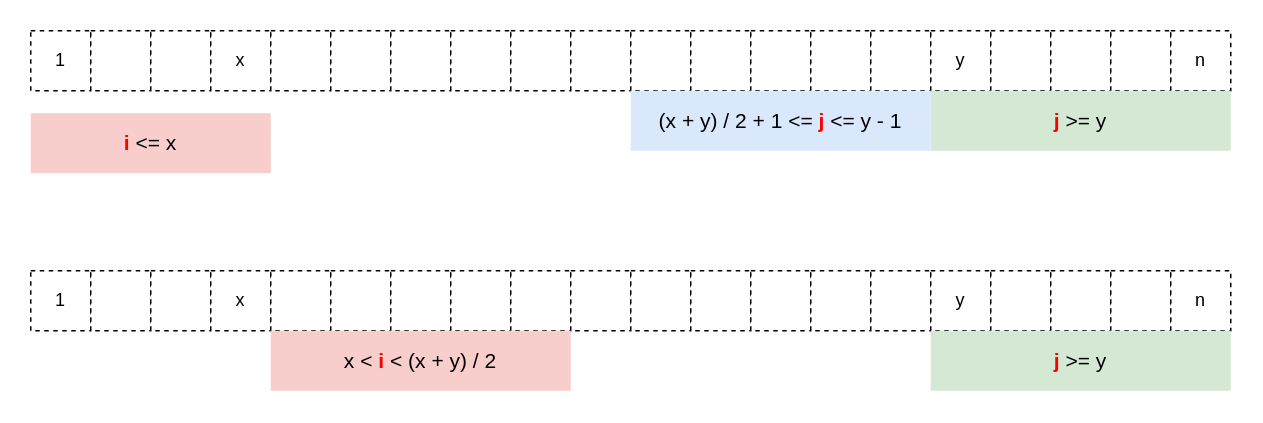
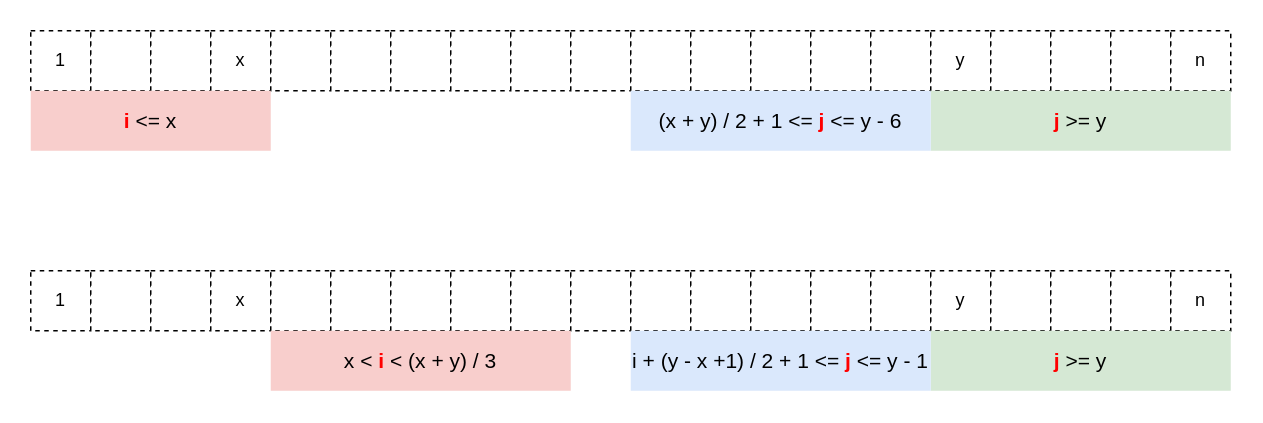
  <mxCell id="0" />
  <mxCell id="1" parent="0" />
  <mxCell id="2" value="1" style="rounded=0;whiteSpace=wrap;html=1;dashed=1;" vertex="1" parent="1"><mxGeometry x="20" y="20" width="40" height="40" as="geometry" /></mxCell>
  <mxCell id="3" value="" style="rounded=0;whiteSpace=wrap;html=1;dashed=1;" vertex="1" parent="1"><mxGeometry x="60" y="20" width="40" height="40" as="geometry" /></mxCell>
  <mxCell id="4" value="" style="rounded=0;whiteSpace=wrap;html=1;dashed=1;" vertex="1" parent="1"><mxGeometry x="100" y="20" width="40" height="40" as="geometry" /></mxCell>
  <mxCell id="5" value="x" style="rounded=0;whiteSpace=wrap;html=1;dashed=1;" vertex="1" parent="1"><mxGeometry x="140" y="20" width="40" height="40" as="geometry" /></mxCell>
  <mxCell id="6" value="" style="rounded=0;whiteSpace=wrap;html=1;dashed=1;" vertex="1" parent="1"><mxGeometry x="180" y="20" width="40" height="40" as="geometry" /></mxCell>
  <mxCell id="7" value="" style="rounded=0;whiteSpace=wrap;html=1;dashed=1;" vertex="1" parent="1"><mxGeometry x="220" y="20" width="40" height="40" as="geometry" /></mxCell>
  <mxCell id="8" value="" style="rounded=0;whiteSpace=wrap;html=1;dashed=1;" vertex="1" parent="1"><mxGeometry x="260" y="20" width="40" height="40" as="geometry" /></mxCell>
  <mxCell id="9" value="" style="rounded=0;whiteSpace=wrap;html=1;dashed=1;" vertex="1" parent="1"><mxGeometry x="300" y="20" width="40" height="40" as="geometry" /></mxCell>
  <mxCell id="10" value="" style="rounded=0;whiteSpace=wrap;html=1;dashed=1;" vertex="1" parent="1"><mxGeometry x="340" y="20" width="40" height="40" as="geometry" /></mxCell>
  <mxCell id="11" value="" style="rounded=0;whiteSpace=wrap;html=1;dashed=1;" vertex="1" parent="1"><mxGeometry x="380" y="20" width="40" height="40" as="geometry" /></mxCell>
  <mxCell id="12" value="" style="rounded=0;whiteSpace=wrap;html=1;dashed=1;" vertex="1" parent="1"><mxGeometry x="420" y="20" width="40" height="40" as="geometry" /></mxCell>
  <mxCell id="13" value="" style="rounded=0;whiteSpace=wrap;html=1;dashed=1;" vertex="1" parent="1"><mxGeometry x="460" y="20" width="40" height="40" as="geometry" /></mxCell>
  <mxCell id="14" value="" style="rounded=0;whiteSpace=wrap;html=1;dashed=1;" vertex="1" parent="1"><mxGeometry x="500" y="20" width="40" height="40" as="geometry" /></mxCell>
  <mxCell id="15" value="" style="rounded=0;whiteSpace=wrap;html=1;dashed=1;" vertex="1" parent="1"><mxGeometry x="540" y="20" width="40" height="40" as="geometry" /></mxCell>
  <mxCell id="16" value="" style="rounded=0;whiteSpace=wrap;html=1;dashed=1;" vertex="1" parent="1"><mxGeometry x="580" y="20" width="40" height="40" as="geometry" /></mxCell>
  <mxCell id="17" value="y" style="rounded=0;whiteSpace=wrap;html=1;dashed=1;" vertex="1" parent="1"><mxGeometry x="620" y="20" width="40" height="40" as="geometry" /></mxCell>
  <mxCell id="18" value="" style="rounded=0;whiteSpace=wrap;html=1;dashed=1;" vertex="1" parent="1"><mxGeometry x="660" y="20" width="40" height="40" as="geometry" /></mxCell>
  <mxCell id="19" value="" style="rounded=0;whiteSpace=wrap;html=1;dashed=1;" vertex="1" parent="1"><mxGeometry x="700" y="20" width="40" height="40" as="geometry" /></mxCell>
  <mxCell id="20" value="" style="rounded=0;whiteSpace=wrap;html=1;dashed=1;" vertex="1" parent="1"><mxGeometry x="740" y="20" width="40" height="40" as="geometry" /></mxCell>
  <mxCell id="21" value="n" style="rounded=0;whiteSpace=wrap;html=1;dashed=1;" vertex="1" parent="1"><mxGeometry x="780" y="20" width="40" height="40" as="geometry" /></mxCell>
- <mxCell id="22" value="&lt;font style=&quot;font-size: 14px;&quot;&gt;&lt;font style=&quot;font-size: 14px;&quot; color=&quot;#ff0000&quot;&gt;i&lt;/font&gt;&lt;span style=&quot;font-weight: normal;&quot;&gt; &amp;lt;= x&lt;/span&gt;&lt;/font&gt;" style="rounded=0;whiteSpace=wrap;html=1;fillColor=#f8cecc;strokeColor=none;fontStyle=1" vertex="1" parent="1"><mxGeometry x="20" y="75" width="160" height="40" as="geometry" /></mxCell>
+ <mxCell id="22" value="&lt;font style=&quot;font-size: 14px;&quot;&gt;&lt;font style=&quot;font-size: 14px;&quot; color=&quot;#ff0000&quot;&gt;i&lt;/font&gt;&lt;span style=&quot;font-weight: normal;&quot;&gt; &amp;lt;= x&lt;/span&gt;&lt;/font&gt;" style="rounded=0;whiteSpace=wrap;html=1;fillColor=#f8cecc;strokeColor=none;fontStyle=1" vertex="1" parent="1"><mxGeometry x="20" y="60" width="160" height="40" as="geometry" /></mxCell>
  <mxCell id="23" value="&lt;font style=&quot;font-size: 14px;&quot;&gt;&lt;font color=&quot;#ff0000&quot;&gt;j&lt;/font&gt;&lt;span style=&quot;font-weight: normal;&quot;&gt; &amp;gt;= y&lt;/span&gt;&lt;/font&gt;" style="rounded=0;whiteSpace=wrap;html=1;fillColor=#d5e8d4;strokeColor=none;fontStyle=1" vertex="1" parent="1"><mxGeometry x="620" y="60" width="200" height="40" as="geometry" /></mxCell>
- <mxCell id="24" value="&lt;font style=&quot;font-size: 14px;&quot;&gt;&lt;span style=&quot;font-weight: normal;&quot;&gt;(x + y) / 2 + 1 &amp;lt;= &lt;/span&gt;&lt;font color=&quot;#ff0000&quot;&gt;j&lt;/font&gt;&lt;span style=&quot;font-weight: normal;&quot;&gt; &amp;lt;= y - 1&lt;/span&gt;&lt;/font&gt;" style="rounded=0;whiteSpace=wrap;html=1;fillColor=#dae8fc;strokeColor=none;fontStyle=1" vertex="1" parent="1"><mxGeometry x="420" y="60" width="200" height="40" as="geometry" /></mxCell>
+ <mxCell id="24" value="&lt;font style=&quot;font-size: 14px;&quot;&gt;&lt;span style=&quot;font-weight: normal;&quot;&gt;(x + y) / 2 + 1 &amp;lt;= &lt;/span&gt;&lt;font color=&quot;#ff0000&quot;&gt;j&lt;/font&gt;&lt;span style=&quot;font-weight: normal;&quot;&gt; &amp;lt;= y - 6&lt;/span&gt;&lt;/font&gt;" style="rounded=0;whiteSpace=wrap;html=1;fillColor=#dae8fc;strokeColor=none;fontStyle=1" vertex="1" parent="1"><mxGeometry x="420" y="60" width="200" height="40" as="geometry" /></mxCell>
  <mxCell id="25" value="1" style="rounded=0;whiteSpace=wrap;html=1;dashed=1;" vertex="1" parent="1"><mxGeometry x="20" y="180" width="40" height="40" as="geometry" /></mxCell>
  <mxCell id="26" value="" style="rounded=0;whiteSpace=wrap;html=1;dashed=1;" vertex="1" parent="1"><mxGeometry x="60" y="180" width="40" height="40" as="geometry" /></mxCell>
  <mxCell id="27" value="" style="rounded=0;whiteSpace=wrap;html=1;dashed=1;" vertex="1" parent="1"><mxGeometry x="100" y="180" width="40" height="40" as="geometry" /></mxCell>
  <mxCell id="28" value="x" style="rounded=0;whiteSpace=wrap;html=1;dashed=1;" vertex="1" parent="1"><mxGeometry x="140" y="180" width="40" height="40" as="geometry" /></mxCell>
  <mxCell id="29" value="" style="rounded=0;whiteSpace=wrap;html=1;dashed=1;" vertex="1" parent="1"><mxGeometry x="180" y="180" width="40" height="40" as="geometry" /></mxCell>
  <mxCell id="30" value="" style="rounded=0;whiteSpace=wrap;html=1;dashed=1;" vertex="1" parent="1"><mxGeometry x="220" y="180" width="40" height="40" as="geometry" /></mxCell>
  <mxCell id="31" value="" style="rounded=0;whiteSpace=wrap;html=1;dashed=1;" vertex="1" parent="1"><mxGeometry x="260" y="180" width="40" height="40" as="geometry" /></mxCell>
  <mxCell id="32" value="" style="rounded=0;whiteSpace=wrap;html=1;dashed=1;" vertex="1" parent="1"><mxGeometry x="300" y="180" width="40" height="40" as="geometry" /></mxCell>
  <mxCell id="33" value="" style="rounded=0;whiteSpace=wrap;html=1;dashed=1;" vertex="1" parent="1"><mxGeometry x="340" y="180" width="40" height="40" as="geometry" /></mxCell>
  <mxCell id="34" value="" style="rounded=0;whiteSpace=wrap;html=1;dashed=1;" vertex="1" parent="1"><mxGeometry x="380" y="180" width="40" height="40" as="geometry" /></mxCell>
  <mxCell id="35" value="" style="rounded=0;whiteSpace=wrap;html=1;dashed=1;" vertex="1" parent="1"><mxGeometry x="420" y="180" width="40" height="40" as="geometry" /></mxCell>
  <mxCell id="36" value="" style="rounded=0;whiteSpace=wrap;html=1;dashed=1;" vertex="1" parent="1"><mxGeometry x="460" y="180" width="40" height="40" as="geometry" /></mxCell>
  <mxCell id="37" value="" style="rounded=0;whiteSpace=wrap;html=1;dashed=1;" vertex="1" parent="1"><mxGeometry x="500" y="180" width="40" height="40" as="geometry" /></mxCell>
  <mxCell id="38" value="" style="rounded=0;whiteSpace=wrap;html=1;dashed=1;" vertex="1" parent="1"><mxGeometry x="540" y="180" width="40" height="40" as="geometry" /></mxCell>
  <mxCell id="39" value="" style="rounded=0;whiteSpace=wrap;html=1;dashed=1;" vertex="1" parent="1"><mxGeometry x="580" y="180" width="40" height="40" as="geometry" /></mxCell>
  <mxCell id="40" value="y" style="rounded=0;whiteSpace=wrap;html=1;dashed=1;" vertex="1" parent="1"><mxGeometry x="620" y="180" width="40" height="40" as="geometry" /></mxCell>
  <mxCell id="41" value="" style="rounded=0;whiteSpace=wrap;html=1;dashed=1;" vertex="1" parent="1"><mxGeometry x="660" y="180" width="40" height="40" as="geometry" /></mxCell>
  <mxCell id="42" value="" style="rounded=0;whiteSpace=wrap;html=1;dashed=1;" vertex="1" parent="1"><mxGeometry x="700" y="180" width="40" height="40" as="geometry" /></mxCell>
  <mxCell id="43" value="" style="rounded=0;whiteSpace=wrap;html=1;dashed=1;" vertex="1" parent="1"><mxGeometry x="740" y="180" width="40" height="40" as="geometry" /></mxCell>
  <mxCell id="44" value="n" style="rounded=0;whiteSpace=wrap;html=1;dashed=1;" vertex="1" parent="1"><mxGeometry x="780" y="180" width="40" height="40" as="geometry" /></mxCell>
- <mxCell id="45" value="&lt;font style=&quot;font-size: 14px;&quot;&gt;&lt;span style=&quot;font-weight: normal;&quot;&gt;x &amp;lt; &lt;/span&gt;&lt;font color=&quot;#ff0000&quot;&gt;i&lt;/font&gt;&lt;span style=&quot;font-weight: normal;&quot;&gt; &amp;lt; (x + y) / 2&lt;/span&gt;&lt;/font&gt;" style="rounded=0;whiteSpace=wrap;html=1;fillColor=#f8cecc;strokeColor=none;fontStyle=1" vertex="1" parent="1"><mxGeometry x="180" y="220" width="200" height="40" as="geometry" /></mxCell>
+ <mxCell id="45" value="&lt;font style=&quot;font-size: 14px;&quot;&gt;&lt;span style=&quot;font-weight: normal;&quot;&gt;x &amp;lt; &lt;/span&gt;&lt;font color=&quot;#ff0000&quot;&gt;i&lt;/font&gt;&lt;span style=&quot;font-weight: normal;&quot;&gt; &amp;lt; (x + y) / 3&lt;/span&gt;&lt;/font&gt;" style="rounded=0;whiteSpace=wrap;html=1;fillColor=#f8cecc;strokeColor=none;fontStyle=1" vertex="1" parent="1"><mxGeometry x="180" y="220" width="200" height="40" as="geometry" /></mxCell>
  <mxCell id="46" value="&lt;font style=&quot;font-size: 14px;&quot;&gt;&lt;font color=&quot;#ff0000&quot;&gt;j&lt;/font&gt;&lt;span style=&quot;font-weight: normal;&quot;&gt; &amp;gt;= y&lt;/span&gt;&lt;/font&gt;" style="rounded=0;whiteSpace=wrap;html=1;fillColor=#d5e8d4;strokeColor=none;fontStyle=1" vertex="1" parent="1"><mxGeometry x="620" y="220" width="200" height="40" as="geometry" /></mxCell>
+ <mxCell id="47" value="&lt;font style=&quot;font-size: 14px;&quot;&gt;i + (y - x +1) / 2 + 1 &amp;lt;= &lt;b&gt;&lt;font color=&quot;#ff0000&quot;&gt;j&lt;/font&gt;&lt;/b&gt; &amp;lt;= y - 1&lt;/font&gt;" style="rounded=0;whiteSpace=wrap;html=1;fillColor=#dae8fc;strokeColor=none;fontStyle=0" vertex="1" parent="1"><mxGeometry x="420" y="220" width="200" height="40" as="geometry" /></mxCell>
